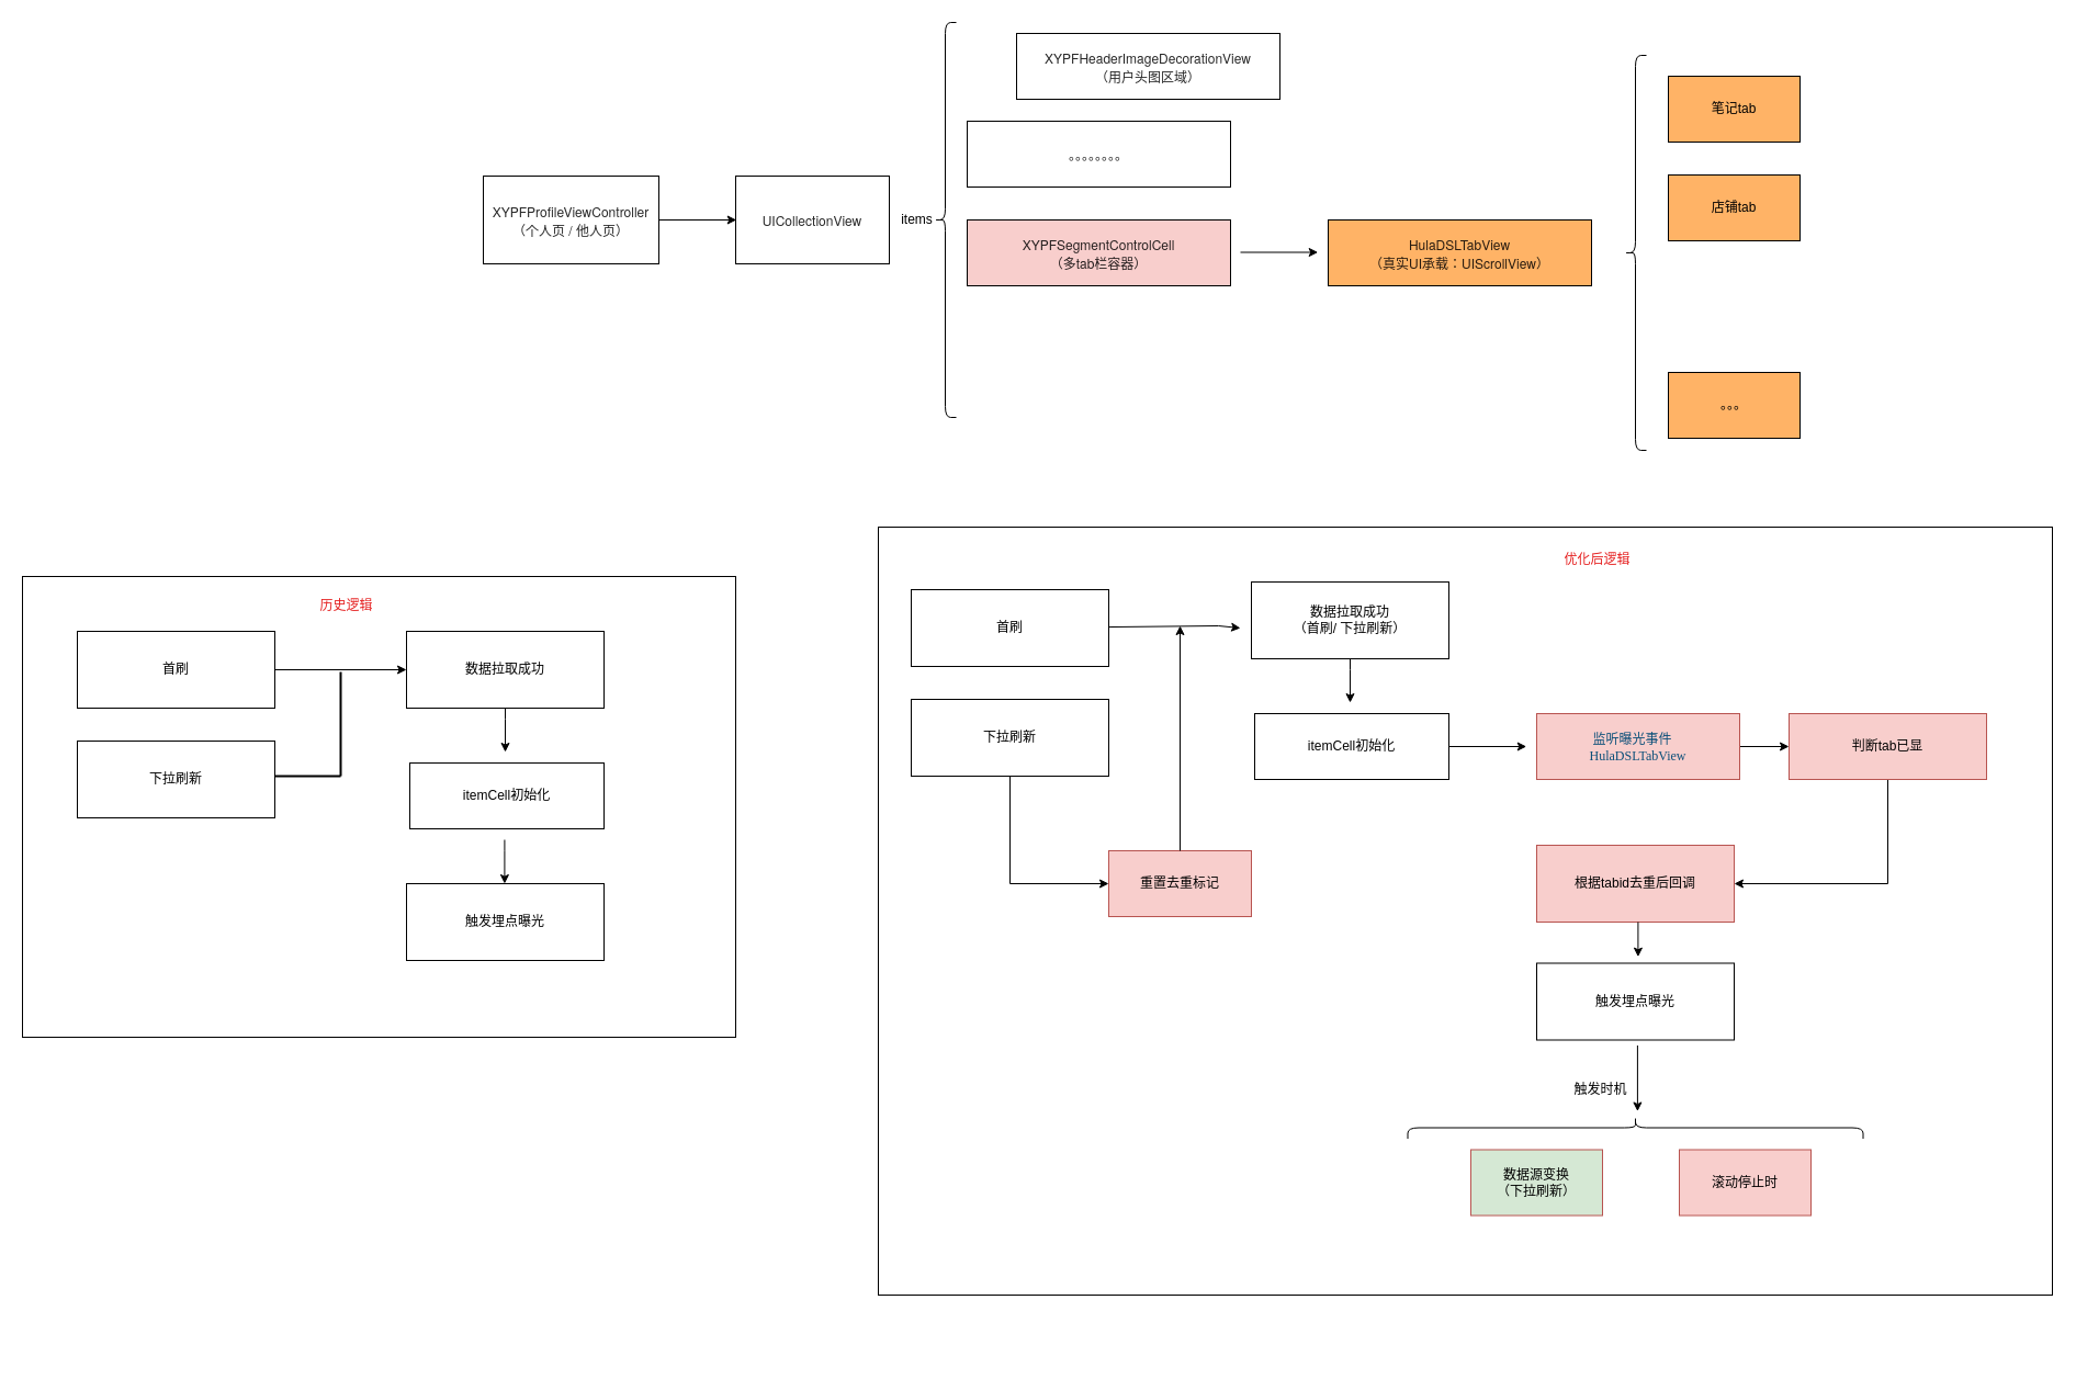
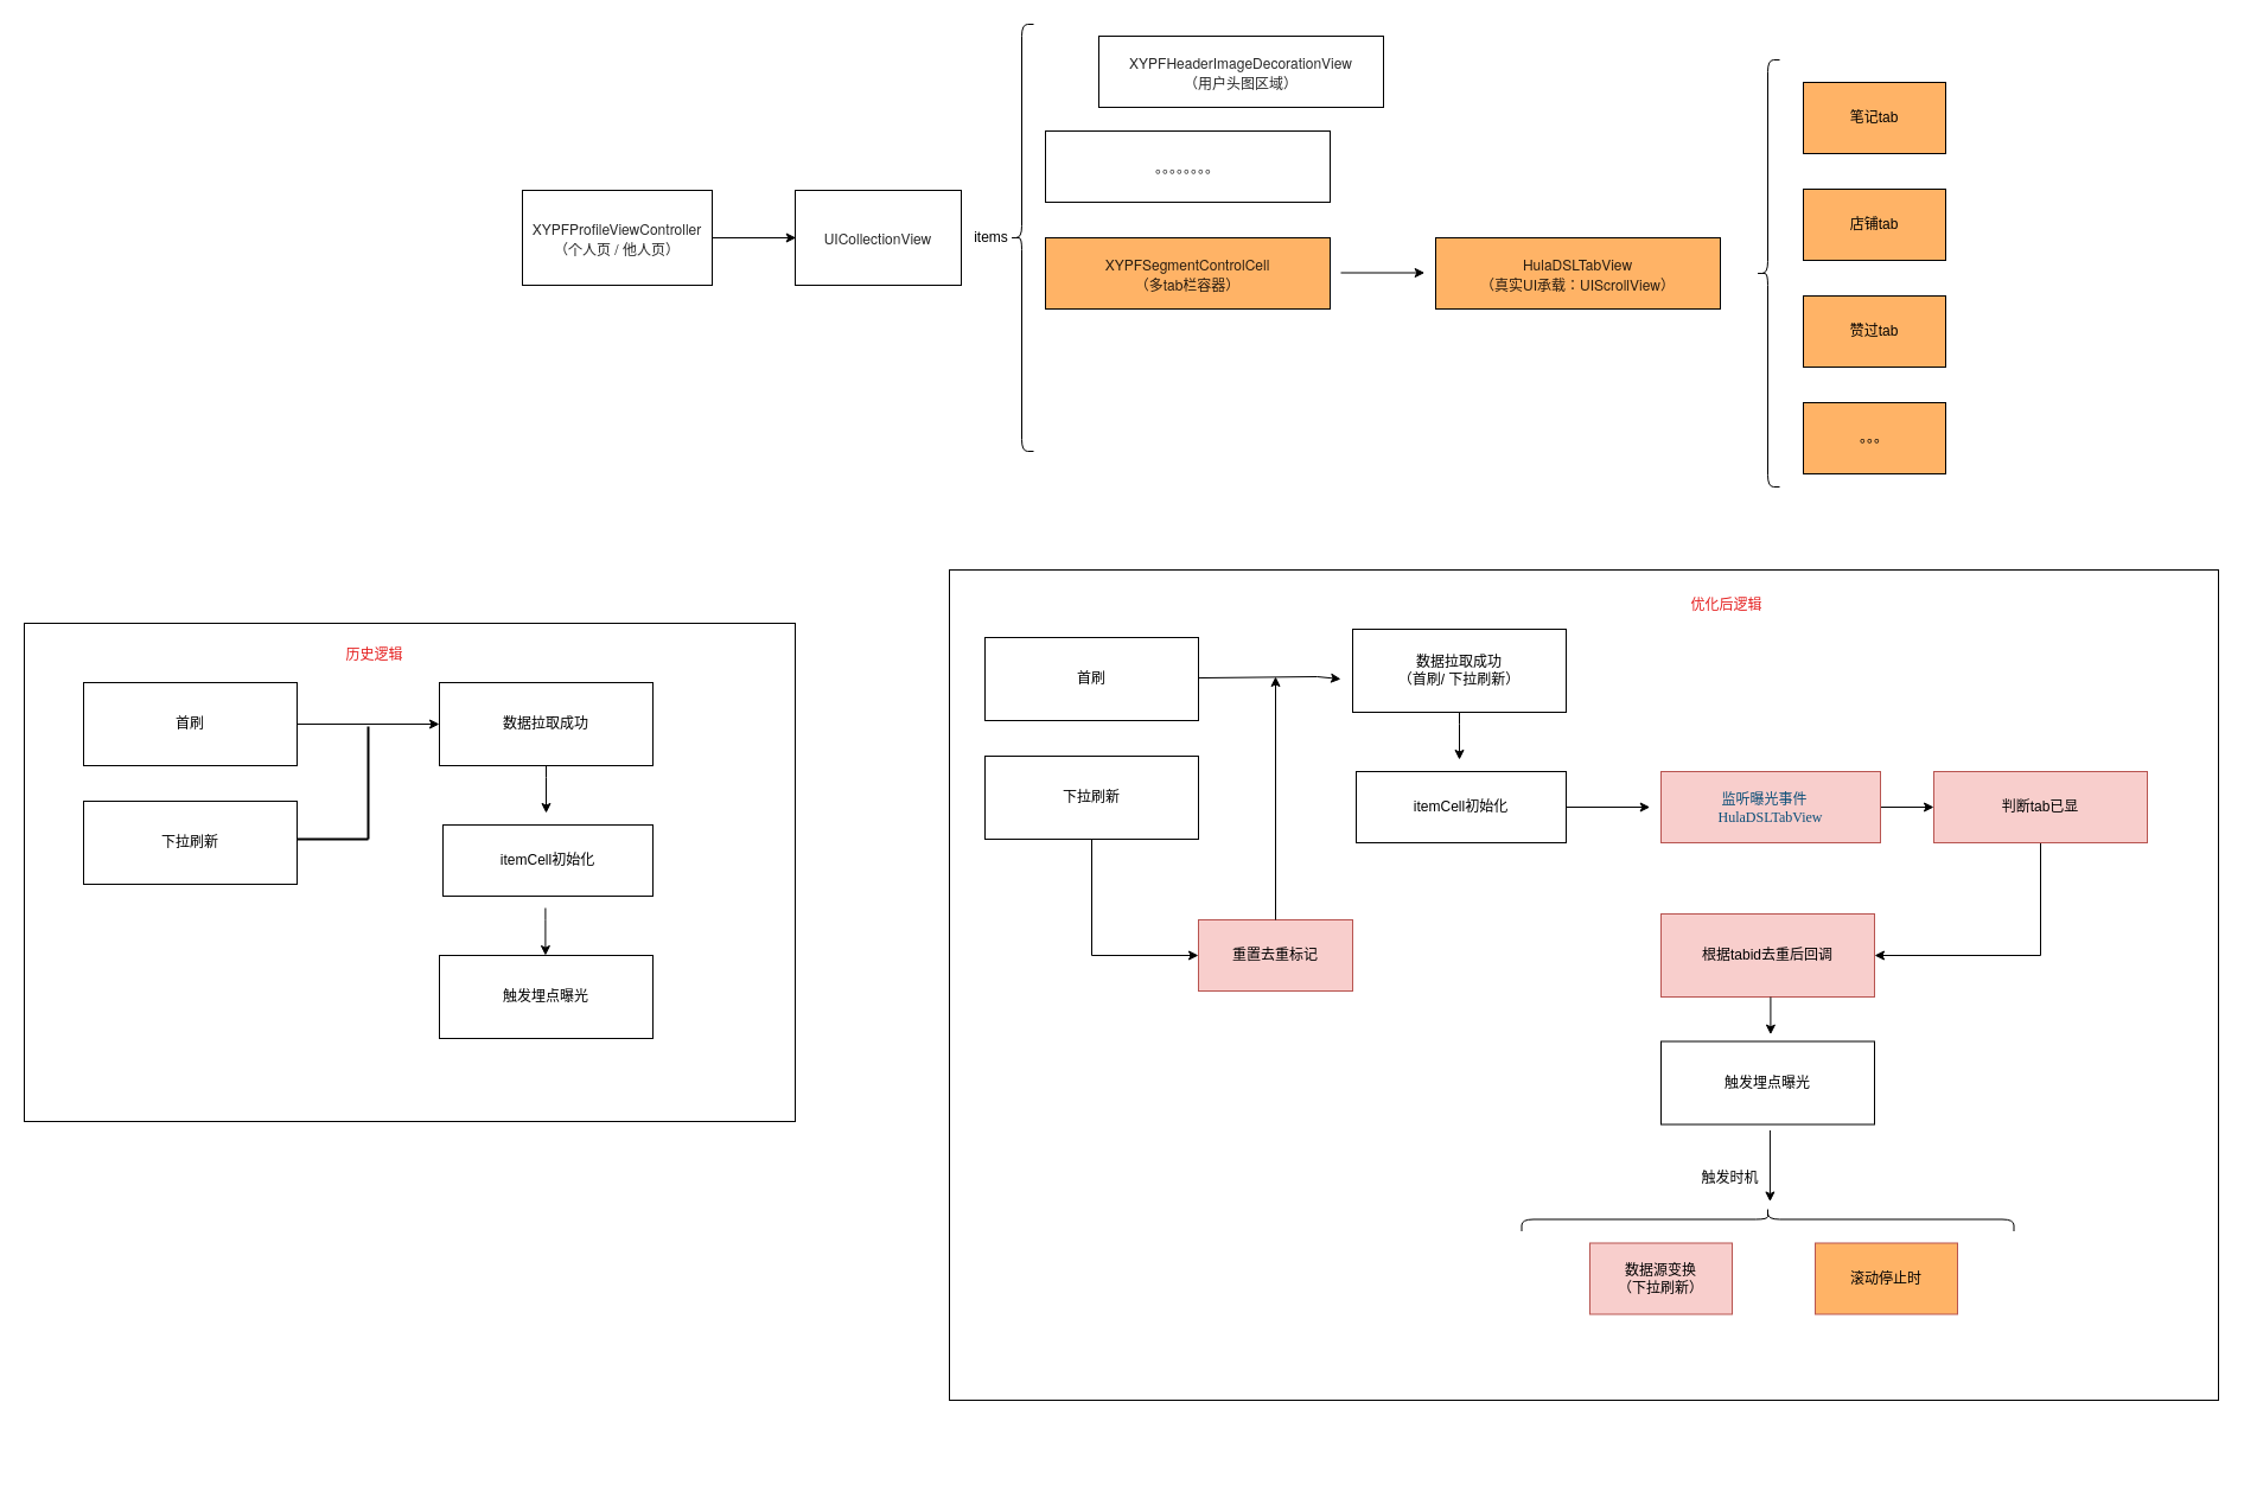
  <mxCell id="0" />
  <mxCell id="1" parent="0" />
  <mxCell id="2" value="&lt;p style=&quot;margin: 0px; font-variant-numeric: normal; font-variant-east-asian: normal; font-stretch: normal; line-height: normal; font-family: &amp;quot;Helvetica Neue&amp;quot;; color: rgba(0, 0, 0, 0.85);&quot; class=&quot;p1&quot;&gt;XYPFProfileViewController&lt;/p&gt;&lt;p style=&quot;margin: 0px; font-variant-numeric: normal; font-variant-east-asian: normal; font-stretch: normal; line-height: normal; font-family: &amp;quot;Helvetica Neue&amp;quot;; color: rgba(0, 0, 0, 0.85);&quot; class=&quot;p1&quot;&gt;（个人页 / 他人页）&lt;/p&gt;" style="rounded=0;whiteSpace=wrap;html=1;align=center;" vertex="1" parent="1"><mxGeometry x="440" y="160" width="160" height="80" as="geometry" /></mxCell>
  <mxCell id="3" value="&lt;p style=&quot;margin: 0px; font-variant-numeric: normal; font-variant-east-asian: normal; font-stretch: normal; line-height: normal; font-family: &amp;quot;Helvetica Neue&amp;quot;; color: rgba(0, 0, 0, 0.85); text-align: start;&quot; class=&quot;p1&quot;&gt;UICollectionView&lt;/p&gt;" style="rounded=0;whiteSpace=wrap;html=1;" vertex="1" parent="1"><mxGeometry x="670" y="160" width="140" height="80" as="geometry" /></mxCell>
  <mxCell id="4" value="" style="endArrow=classic;html=1;rounded=0;" edge="1" parent="1" source="2"><mxGeometry width="50" height="50" relative="1" as="geometry"><mxPoint x="600" y="250" as="sourcePoint" /><mxPoint x="670.711" y="200" as="targetPoint" /></mxGeometry></mxCell>
  <mxCell id="5" value="" style="shape=curlyBracket;whiteSpace=wrap;html=1;rounded=1;labelPosition=left;verticalLabelPosition=middle;align=right;verticalAlign=middle;" vertex="1" parent="1"><mxGeometry x="851" y="20" width="20" height="360" as="geometry" /></mxCell>
  <mxCell id="6" value="&lt;p style=&quot;margin: 0px; font-variant-numeric: normal; font-variant-east-asian: normal; font-stretch: normal; line-height: normal; font-family: &amp;quot;Helvetica Neue&amp;quot;; color: rgba(0, 0, 0, 0.85);&quot; class=&quot;p1&quot;&gt;XYPFHeaderImageDecorationView&lt;/p&gt;&lt;p style=&quot;margin: 0px; font-variant-numeric: normal; font-variant-east-asian: normal; font-stretch: normal; line-height: normal; font-family: &amp;quot;Helvetica Neue&amp;quot;; color: rgba(0, 0, 0, 0.85);&quot; class=&quot;p1&quot;&gt;（用户头图区域）&lt;/p&gt;" style="whiteSpace=wrap;html=1;align=center;" vertex="1" parent="1"><mxGeometry x="926" y="30" width="240" height="60" as="geometry" /></mxCell>
  <mxCell id="7" value="&lt;p style=&quot;margin: 0px; font-variant-numeric: normal; font-variant-east-asian: normal; font-stretch: normal; line-height: normal; font-family: &amp;quot;Helvetica Neue&amp;quot;; color: rgba(0, 0, 0, 0.85); text-align: start;&quot; class=&quot;p1&quot;&gt;。。。。。。。。&lt;/p&gt;" style="whiteSpace=wrap;html=1;" vertex="1" parent="1"><mxGeometry x="881" y="110" width="240" height="60" as="geometry" /></mxCell>
  <mxCell id="8" value="items" style="text;html=1;align=center;verticalAlign=middle;resizable=0;points=[];autosize=1;strokeColor=none;fillColor=none;" vertex="1" parent="1"><mxGeometry x="810" y="185" width="50" height="30" as="geometry" /></mxCell>
- <mxCell id="9" value="&lt;p style=&quot;margin: 0px; font-variant-numeric: normal; font-variant-east-asian: normal; font-stretch: normal; line-height: normal; font-family: &amp;quot;Helvetica Neue&amp;quot;; color: rgba(0, 0, 0, 0.85);&quot; class=&quot;p1&quot;&gt;XYPFSegmentControlCell&lt;/p&gt;&lt;p style=&quot;margin: 0px; font-variant-numeric: normal; font-variant-east-asian: normal; font-stretch: normal; line-height: normal; font-family: &amp;quot;Helvetica Neue&amp;quot;; color: rgba(0, 0, 0, 0.85);&quot; class=&quot;p1&quot;&gt;（多tab栏容器）&lt;/p&gt;" style="whiteSpace=wrap;html=1;align=center;fillColor=#f8cecc;" vertex="1" parent="1"><mxGeometry x="881" y="200" width="240" height="60" as="geometry" /></mxCell>
+ <mxCell id="9" value="&lt;p style=&quot;margin: 0px; font-variant-numeric: normal; font-variant-east-asian: normal; font-stretch: normal; line-height: normal; font-family: &amp;quot;Helvetica Neue&amp;quot;; color: rgba(0, 0, 0, 0.85);&quot; class=&quot;p1&quot;&gt;XYPFSegmentControlCell&lt;/p&gt;&lt;p style=&quot;margin: 0px; font-variant-numeric: normal; font-variant-east-asian: normal; font-stretch: normal; line-height: normal; font-family: &amp;quot;Helvetica Neue&amp;quot;; color: rgba(0, 0, 0, 0.85);&quot; class=&quot;p1&quot;&gt;（多tab栏容器）&lt;/p&gt;" style="whiteSpace=wrap;html=1;align=center;fillColor=#FFB366;" vertex="1" parent="1"><mxGeometry x="881" y="200" width="240" height="60" as="geometry" /></mxCell>
  <mxCell id="10" value="" style="endArrow=classic;html=1;rounded=0;" edge="1" parent="1"><mxGeometry width="50" height="50" relative="1" as="geometry"><mxPoint x="1130" y="229.5" as="sourcePoint" /><mxPoint x="1200.711" y="229.5" as="targetPoint" /></mxGeometry></mxCell>
  <mxCell id="11" value="&lt;p style=&quot;margin: 0px; font-variant-numeric: normal; font-variant-east-asian: normal; font-stretch: normal; line-height: normal; font-family: &amp;quot;Helvetica Neue&amp;quot;; color: rgba(0, 0, 0, 0.85);&quot; class=&quot;p1&quot;&gt;HulaDSLTabView&lt;/p&gt;&lt;p style=&quot;margin: 0px; font-variant-numeric: normal; font-variant-east-asian: normal; font-stretch: normal; line-height: normal; font-family: &amp;quot;Helvetica Neue&amp;quot;; color: rgba(0, 0, 0, 0.85);&quot; class=&quot;p1&quot;&gt;（&lt;span style=&quot;background-color: initial;&quot;&gt;真实UI承载：&lt;/span&gt;&lt;span style=&quot;background-color: initial;&quot;&gt;UIScrollView&lt;/span&gt;&lt;span style=&quot;background-color: initial;&quot;&gt;）&lt;/span&gt;&lt;/p&gt;" style="whiteSpace=wrap;html=1;align=center;fillColor=#FFB366;" vertex="1" parent="1"><mxGeometry x="1210" y="200" width="240" height="60" as="geometry" /></mxCell>
  <mxCell id="12" value="" style="shape=curlyBracket;whiteSpace=wrap;html=1;rounded=1;labelPosition=left;verticalLabelPosition=middle;align=right;verticalAlign=middle;" vertex="1" parent="1"><mxGeometry x="1480" y="50" width="20" height="360" as="geometry" /></mxCell>
  <mxCell id="13" value="笔记tab" style="rounded=0;whiteSpace=wrap;html=1;fillColor=#FFB366;" vertex="1" parent="1"><mxGeometry x="1520" y="69" width="120" height="60" as="geometry" /></mxCell>
  <mxCell id="14" value="店铺tab" style="rounded=0;whiteSpace=wrap;html=1;fillColor=#FFB366;" vertex="1" parent="1"><mxGeometry x="1520" y="159" width="120" height="60" as="geometry" /></mxCell>
+ <mxCell id="15" value="赞过tab" style="rounded=0;whiteSpace=wrap;html=1;fillColor=#FFB366;" vertex="1" parent="1"><mxGeometry x="1520" y="249" width="120" height="60" as="geometry" /></mxCell>
  <mxCell id="16" value="。。。" style="rounded=0;whiteSpace=wrap;html=1;fillColor=#FFB366;" vertex="1" parent="1"><mxGeometry x="1520" y="339" width="120" height="60" as="geometry" /></mxCell>
  <mxCell id="17" value="" style="rounded=0;whiteSpace=wrap;html=1;" vertex="1" parent="1"><mxGeometry x="20" y="525" width="650" height="420" as="geometry" /></mxCell>
  <mxCell id="18" value="历史逻辑" style="text;html=1;align=center;verticalAlign=middle;resizable=0;points=[];autosize=1;strokeColor=none;fillColor=none;fontColor=#e51f1f;" vertex="1" parent="1"><mxGeometry x="280" y="537" width="70" height="30" as="geometry" /></mxCell>
  <mxCell id="19" value="数据拉取成功" style="rounded=0;whiteSpace=wrap;html=1;" vertex="1" parent="1"><mxGeometry x="370" y="575" width="180" height="70" as="geometry" /></mxCell>
  <mxCell id="20" value="触发埋点曝光" style="rounded=0;whiteSpace=wrap;html=1;" vertex="1" parent="1"><mxGeometry x="370" y="805" width="180" height="70" as="geometry" /></mxCell>
  <mxCell id="21" value="itemCell初始化" style="rounded=0;whiteSpace=wrap;html=1;" vertex="1" parent="1"><mxGeometry x="373" y="695" width="177" height="60" as="geometry" /></mxCell>
  <mxCell id="22" value="" style="endArrow=classic;html=1;rounded=0;" edge="1" parent="1" source="19"><mxGeometry width="50" height="50" relative="1" as="geometry"><mxPoint x="460" y="695" as="sourcePoint" /><mxPoint x="460" y="685" as="targetPoint" /><Array as="points"><mxPoint x="460" y="655" /></Array></mxGeometry></mxCell>
  <mxCell id="23" value="" style="endArrow=classic;html=1;rounded=0;" edge="1" parent="1"><mxGeometry width="50" height="50" relative="1" as="geometry"><mxPoint x="459.41" y="765" as="sourcePoint" /><mxPoint x="459.41" y="805" as="targetPoint" /><Array as="points"><mxPoint x="459.41" y="775" /></Array></mxGeometry></mxCell>
  <mxCell id="24" value="" style="rounded=0;whiteSpace=wrap;html=1;" vertex="1" parent="1"><mxGeometry x="800" y="480" width="1070" height="700" as="geometry" /></mxCell>
  <mxCell id="25" value="数据拉取成功&lt;div&gt;（首刷/ 下拉刷新）&lt;/div&gt;" style="rounded=0;whiteSpace=wrap;html=1;" vertex="1" parent="1"><mxGeometry x="1140" y="530" width="180" height="70" as="geometry" /></mxCell>
  <mxCell id="26" value="触发埋点曝光" style="rounded=0;whiteSpace=wrap;html=1;" vertex="1" parent="1"><mxGeometry x="1400" y="877.5" width="180" height="70" as="geometry" /></mxCell>
  <mxCell id="27" value="itemCell初始化" style="rounded=0;whiteSpace=wrap;html=1;" vertex="1" parent="1"><mxGeometry x="1143" y="650" width="177" height="60" as="geometry" /></mxCell>
  <mxCell id="28" value="" style="endArrow=classic;html=1;rounded=0;" edge="1" parent="1" source="25"><mxGeometry width="50" height="50" relative="1" as="geometry"><mxPoint x="1230" y="650" as="sourcePoint" /><mxPoint x="1230" y="640" as="targetPoint" /><Array as="points"><mxPoint x="1230" y="610" /></Array></mxGeometry></mxCell>
  <mxCell id="29" value="" style="edgeStyle=orthogonalEdgeStyle;rounded=0;orthogonalLoop=1;jettySize=auto;html=1;" edge="1" parent="1" source="30" target="52"><mxGeometry relative="1" as="geometry" /></mxCell>
  <mxCell id="30" value="&lt;p style=&quot;margin: 0px; font-variant-numeric: normal; font-variant-east-asian: normal; font-stretch: normal; line-height: normal; font-family: Menlo; color: rgb(11, 79, 121); text-align: start;&quot; class=&quot;p1&quot;&gt;&amp;nbsp;监听曝光事件&lt;/p&gt;&lt;p style=&quot;margin: 0px; font-variant-numeric: normal; font-variant-east-asian: normal; font-stretch: normal; line-height: normal; font-family: Menlo; color: rgb(11, 79, 121); text-align: start;&quot; class=&quot;p1&quot;&gt;HulaDSLTabView&lt;/p&gt;" style="rounded=0;whiteSpace=wrap;html=1;fillColor=#f8cecc;strokeColor=#b85450;" vertex="1" parent="1"><mxGeometry x="1400" y="650" width="185" height="60" as="geometry" /></mxCell>
  <mxCell id="31" value="" style="endArrow=classic;html=1;rounded=0;" edge="1" parent="1" source="27"><mxGeometry width="50" height="50" relative="1" as="geometry"><mxPoint x="1320" y="730" as="sourcePoint" /><mxPoint x="1390.711" y="680" as="targetPoint" /></mxGeometry></mxCell>
  <mxCell id="32" value="" style="shape=curlyBracket;whiteSpace=wrap;html=1;rounded=1;labelPosition=left;verticalLabelPosition=middle;align=right;verticalAlign=middle;rotation=90;" vertex="1" parent="1"><mxGeometry x="1480" y="820" width="20" height="415" as="geometry" /></mxCell>
  <mxCell id="33" value="触发时机" style="text;html=1;align=center;verticalAlign=middle;resizable=0;points=[];autosize=1;strokeColor=none;fillColor=none;" vertex="1" parent="1"><mxGeometry x="1422.5" y="977.5" width="70" height="30" as="geometry" /></mxCell>
  <mxCell id="34" value="" style="endArrow=classic;html=1;rounded=0;" edge="1" parent="1"><mxGeometry width="50" height="50" relative="1" as="geometry"><mxPoint x="1491.91" y="952.5" as="sourcePoint" /><mxPoint x="1491.91" y="1012.5" as="targetPoint" /></mxGeometry></mxCell>
- <mxCell id="35" value="数据源变换&lt;div&gt;（下拉刷新）&lt;/div&gt;" style="rounded=0;whiteSpace=wrap;html=1;fillColor=#d5e8d4;strokeColor=#b85450;" vertex="1" parent="1"><mxGeometry x="1340" y="1047.5" width="120" height="60" as="geometry" /></mxCell>
- <mxCell id="36" value="滚动停止时" style="rounded=0;whiteSpace=wrap;html=1;fillColor=#f8cecc;strokeColor=#b85450;" vertex="1" parent="1"><mxGeometry x="1530" y="1047.5" width="120" height="60" as="geometry" /></mxCell>
+ <mxCell id="35" value="数据源变换&lt;div&gt;（下拉刷新）&lt;/div&gt;" style="rounded=0;whiteSpace=wrap;html=1;fillColor=#f8cecc;strokeColor=#b85450;" vertex="1" parent="1"><mxGeometry x="1340" y="1047.5" width="120" height="60" as="geometry" /></mxCell>
+ <mxCell id="36" value="滚动停止时" style="rounded=0;whiteSpace=wrap;html=1;fillColor=#ffb366;strokeColor=#b85450;" vertex="1" parent="1"><mxGeometry x="1530" y="1047.5" width="120" height="60" as="geometry" /></mxCell>
  <mxCell id="37" value="根据tabid去重后回调" style="rounded=0;whiteSpace=wrap;html=1;fillColor=#f8cecc;strokeColor=#b85450;" vertex="1" parent="1"><mxGeometry x="1400" y="770" width="180" height="70" as="geometry" /></mxCell>
  <mxCell id="38" value="" style="endArrow=classic;html=1;rounded=0;" edge="1" parent="1"><mxGeometry width="50" height="50" relative="1" as="geometry"><mxPoint x="1492.41" y="840" as="sourcePoint" /><mxPoint x="1492.41" y="871.711" as="targetPoint" /></mxGeometry></mxCell>
  <mxCell id="39" value="首刷" style="rounded=0;whiteSpace=wrap;html=1;" vertex="1" parent="1"><mxGeometry x="70" y="575" width="180" height="70" as="geometry" /></mxCell>
  <mxCell id="40" value="下拉刷新" style="rounded=0;whiteSpace=wrap;html=1;" vertex="1" parent="1"><mxGeometry x="70" y="675" width="180" height="70" as="geometry" /></mxCell>
  <mxCell id="41" value="" style="line;strokeWidth=2;html=1;" vertex="1" parent="1"><mxGeometry x="250" y="702" width="60" height="10" as="geometry" /></mxCell>
  <mxCell id="42" value="" style="line;strokeWidth=2;html=1;direction=south;" vertex="1" parent="1"><mxGeometry x="305" y="612" width="10" height="95" as="geometry" /></mxCell>
  <mxCell id="43" value="" style="endArrow=classic;html=1;rounded=0;entryX=0;entryY=0.5;entryDx=0;entryDy=0;" edge="1" parent="1" source="39" target="19"><mxGeometry width="50" height="50" relative="1" as="geometry"><mxPoint x="250" y="660" as="sourcePoint" /><mxPoint x="320.711" y="610" as="targetPoint" /></mxGeometry></mxCell>
  <mxCell id="44" value="首刷" style="rounded=0;whiteSpace=wrap;html=1;" vertex="1" parent="1"><mxGeometry x="830" y="537" width="180" height="70" as="geometry" /></mxCell>
  <mxCell id="45" style="edgeStyle=orthogonalEdgeStyle;rounded=0;orthogonalLoop=1;jettySize=auto;html=1;entryX=0;entryY=0.5;entryDx=0;entryDy=0;" edge="1" parent="1" source="46" target="48"><mxGeometry relative="1" as="geometry" /></mxCell>
  <mxCell id="46" value="下拉刷新" style="rounded=0;whiteSpace=wrap;html=1;" vertex="1" parent="1"><mxGeometry x="830" y="637" width="180" height="70" as="geometry" /></mxCell>
  <mxCell id="47" value="" style="endArrow=classic;html=1;rounded=0;entryX=0;entryY=0.5;entryDx=0;entryDy=0;" edge="1" parent="1" source="44"><mxGeometry width="50" height="50" relative="1" as="geometry"><mxPoint x="1010" y="622" as="sourcePoint" /><mxPoint x="1130" y="572" as="targetPoint" /><Array as="points"><mxPoint x="1110" y="570" /></Array></mxGeometry></mxCell>
  <mxCell id="48" value="重置去重标记" style="rounded=0;whiteSpace=wrap;html=1;fillColor=#f8cecc;strokeColor=#b85450;" vertex="1" parent="1"><mxGeometry x="1010" y="775" width="130" height="60" as="geometry" /></mxCell>
  <mxCell id="49" value="" style="endArrow=classic;html=1;rounded=0;" edge="1" parent="1" source="48"><mxGeometry width="50" height="50" relative="1" as="geometry"><mxPoint x="1075" y="739.289" as="sourcePoint" /><mxPoint x="1075" y="570" as="targetPoint" /></mxGeometry></mxCell>
  <mxCell id="50" value="优化后逻辑" style="text;html=1;align=center;verticalAlign=middle;resizable=0;points=[];autosize=1;strokeColor=none;fillColor=none;fontColor=#e51f1f;" vertex="1" parent="1"><mxGeometry x="1415" y="495" width="80" height="30" as="geometry" /></mxCell>
  <mxCell id="51" style="edgeStyle=orthogonalEdgeStyle;rounded=0;orthogonalLoop=1;jettySize=auto;html=1;entryX=1;entryY=0.5;entryDx=0;entryDy=0;" edge="1" parent="1" source="52" target="37"><mxGeometry relative="1" as="geometry"><Array as="points"><mxPoint x="1720" y="805" /></Array></mxGeometry></mxCell>
  <mxCell id="52" value="判断tab已显" style="rounded=0;whiteSpace=wrap;html=1;fillColor=#f8cecc;strokeColor=#b85450;" vertex="1" parent="1"><mxGeometry x="1630" y="650" width="180" height="60" as="geometry" /></mxCell>
